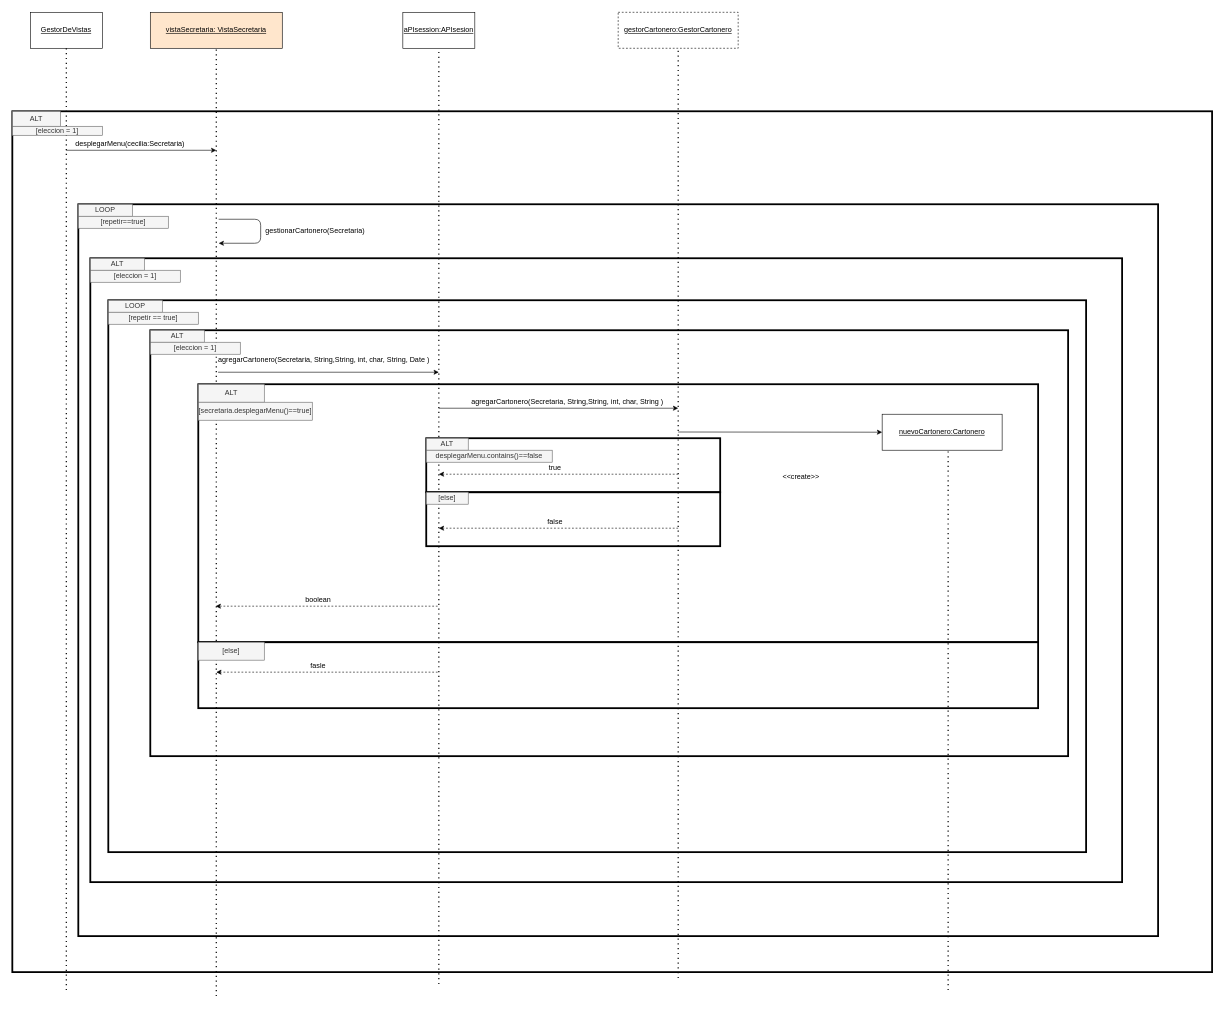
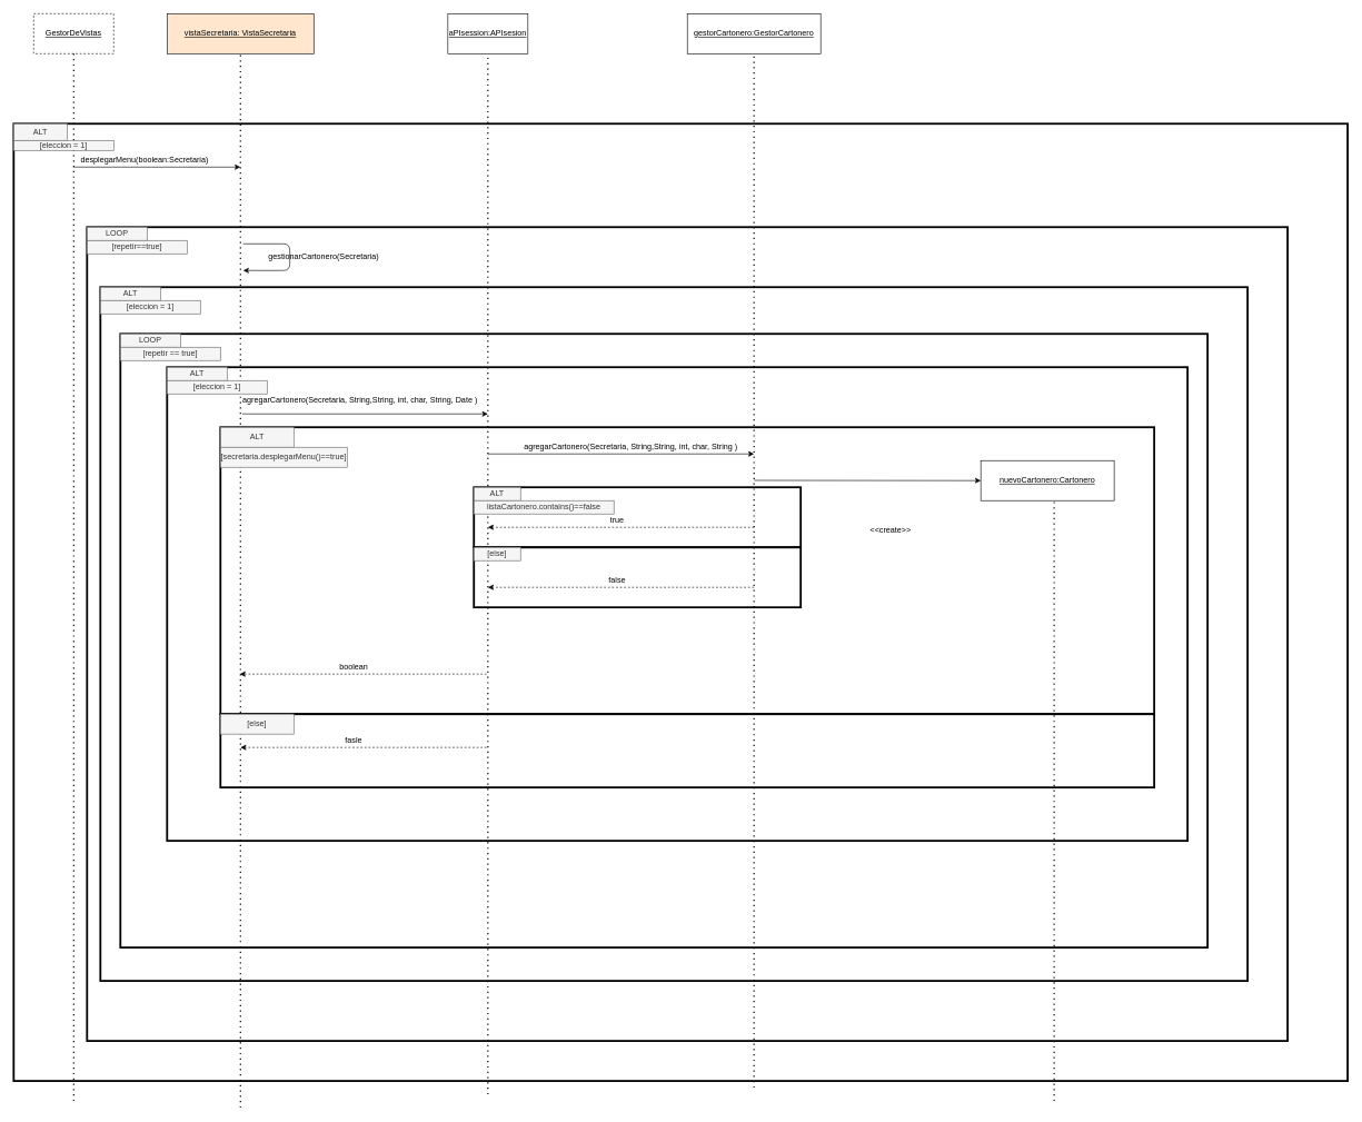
  <mxCell id="0" />
  <mxCell id="1" parent="0" />
  <mxCell id="2" value="" style="rounded=0;whiteSpace=wrap;html=1;strokeWidth=3;fillColor=none;" parent="1" vertex="1"><mxGeometry x="330" y="640" width="1400" height="430" as="geometry" /></mxCell>
  <mxCell id="3" value="" style="rounded=0;whiteSpace=wrap;html=1;strokeWidth=3;fillColor=none;" parent="1" vertex="1"><mxGeometry x="20" y="185" width="2000" height="1435" as="geometry" /></mxCell>
  <mxCell id="4" value="" style="rounded=0;whiteSpace=wrap;html=1;strokeWidth=3;fillColor=none;" parent="1" vertex="1"><mxGeometry x="250" y="550" width="1530" height="710" as="geometry" /></mxCell>
  <mxCell id="5" value="" style="rounded=0;whiteSpace=wrap;html=1;strokeWidth=3;fillColor=none;" parent="1" vertex="1"><mxGeometry x="180" y="500" width="1630" height="920" as="geometry" /></mxCell>
  <mxCell id="6" value="" style="rounded=0;whiteSpace=wrap;html=1;strokeWidth=3;fillColor=none;" parent="1" vertex="1"><mxGeometry x="150" y="430" width="1720" height="1040" as="geometry" /></mxCell>
  <mxCell id="7" value="" style="rounded=0;whiteSpace=wrap;html=1;strokeWidth=3;fillColor=none;" parent="1" vertex="1"><mxGeometry x="130" y="340" width="1800" height="1220" as="geometry" /></mxCell>
- <mxCell id="8" value="&lt;u&gt;GestorDeVistas&lt;/u&gt;" style="rounded=0;whiteSpace=wrap;html=1;" parent="1" vertex="1"><mxGeometry x="50" y="20" width="120" height="60" as="geometry" /></mxCell>
+ <mxCell id="8" value="&lt;u&gt;GestorDeVistas&lt;/u&gt;" style="rounded=0;whiteSpace=wrap;html=1;dashed=1;" parent="1" vertex="1"><mxGeometry x="50" y="20" width="120" height="60" as="geometry" /></mxCell>
  <mxCell id="9" value="&lt;u&gt;aPIsession:APIsesion&lt;/u&gt;" style="rounded=0;whiteSpace=wrap;html=1;" parent="1" vertex="1"><mxGeometry x="671" y="20" width="120" height="60" as="geometry" /></mxCell>
  <mxCell id="10" value="&lt;u&gt;vistaSecretaria: VistaSecretaria&lt;/u&gt;" style="rounded=0;whiteSpace=wrap;html=1;fillColor=#ffe6cc;" parent="1" vertex="1"><mxGeometry x="250" y="20" width="220" height="60" as="geometry" /></mxCell>
  <mxCell id="11" value="" style="endArrow=none;dashed=1;html=1;dashPattern=1 3;strokeWidth=2;entryX=0.5;entryY=1;entryDx=0;entryDy=0;" parent="1" target="8" edge="1"><mxGeometry width="50" height="50" relative="1" as="geometry"><mxPoint x="110" y="1650" as="sourcePoint" /><mxPoint x="400" y="335" as="targetPoint" /></mxGeometry></mxCell>
  <mxCell id="12" value="" style="endArrow=none;dashed=1;html=1;dashPattern=1 3;strokeWidth=2;entryX=0.5;entryY=1;entryDx=0;entryDy=0;entryPerimeter=0;" parent="1" target="10" edge="1"><mxGeometry width="50" height="50" relative="1" as="geometry"><mxPoint x="360" y="1660" as="sourcePoint" /><mxPoint x="330" y="405" as="targetPoint" /></mxGeometry></mxCell>
  <mxCell id="13" value="" style="endArrow=none;dashed=1;html=1;dashPattern=1 3;strokeWidth=2;entryX=0.5;entryY=1;entryDx=0;entryDy=0;" parent="1" target="9" edge="1"><mxGeometry width="50" height="50" relative="1" as="geometry"><mxPoint x="731" y="1640" as="sourcePoint" /><mxPoint x="559.5" y="395" as="targetPoint" /></mxGeometry></mxCell>
  <mxCell id="14" value="" style="endArrow=classic;html=1;" parent="1" edge="1"><mxGeometry width="50" height="50" relative="1" as="geometry"><mxPoint x="110" y="250" as="sourcePoint" /><mxPoint x="360" y="250" as="targetPoint" /></mxGeometry></mxCell>
- <mxCell id="15" value="&lt;u&gt;gestorCartonero:GestorCartonero&lt;/u&gt;" style="rounded=0;whiteSpace=wrap;html=1;dashed=1;" parent="1" vertex="1"><mxGeometry x="1030" y="20" width="200" height="60" as="geometry" /></mxCell>
+ <mxCell id="15" value="&lt;u&gt;gestorCartonero:GestorCartonero&lt;/u&gt;" style="rounded=0;whiteSpace=wrap;html=1;" parent="1" vertex="1"><mxGeometry x="1030" y="20" width="200" height="60" as="geometry" /></mxCell>
  <mxCell id="16" value="" style="endArrow=none;dashed=1;html=1;dashPattern=1 3;strokeWidth=2;entryX=0.5;entryY=1;entryDx=0;entryDy=0;" parent="1" edge="1" target="15"><mxGeometry width="50" height="50" relative="1" as="geometry"><mxPoint x="1130" y="1630" as="sourcePoint" /><mxPoint x="1129.29" y="295" as="targetPoint" /></mxGeometry></mxCell>
  <mxCell id="17" value="&amp;lt;&amp;lt;create&amp;gt;&amp;gt;" style="text;html=1;strokeColor=none;fillColor=none;align=center;verticalAlign=middle;whiteSpace=wrap;rounded=0;" parent="1" vertex="1"><mxGeometry x="1280" y="775" width="110" height="40" as="geometry" /></mxCell>
- <mxCell id="18" value="desplegarMenu(cecilia:Secretaria)" style="text;html=1;strokeColor=none;fillColor=none;align=center;verticalAlign=middle;whiteSpace=wrap;rounded=0;" parent="1" vertex="1"><mxGeometry x="110" y="230" width="213" height="20" as="geometry" /></mxCell>
+ <mxCell id="18" value="desplegarMenu(boolean:Secretaria)" style="text;html=1;strokeColor=none;fillColor=none;align=center;verticalAlign=middle;whiteSpace=wrap;rounded=0;" parent="1" vertex="1"><mxGeometry x="110" y="230" width="213" height="20" as="geometry" /></mxCell>
  <mxCell id="19" value="" style="endArrow=classic;html=1;" parent="1" edge="1"><mxGeometry width="50" height="50" relative="1" as="geometry"><mxPoint x="364" y="365" as="sourcePoint" /><mxPoint x="364" y="405" as="targetPoint" /><Array as="points"><mxPoint x="434" y="365" /><mxPoint x="434" y="405" /></Array></mxGeometry></mxCell>
- <mxCell id="20" value="gestionarCartonero(Secretaria)" style="text;html=1;strokeColor=none;fillColor=none;align=center;verticalAlign=middle;whiteSpace=wrap;rounded=0;" parent="1" vertex="1"><mxGeometry x="430" y="375" width="190" height="20" as="geometry" /></mxCell>
+ <mxCell id="20" value="gestionarCartonero(Secretaria)" style="text;html=1;strokeColor=none;fillColor=none;align=center;verticalAlign=middle;whiteSpace=wrap;rounded=0;" parent="1" vertex="1"><mxGeometry x="390" y="375" width="190" height="20" as="geometry" /></mxCell>
  <mxCell id="21" value="" style="endArrow=classic;html=1;" parent="1" edge="1"><mxGeometry width="50" height="50" relative="1" as="geometry"><mxPoint x="363" y="620" as="sourcePoint" /><mxPoint x="731" y="620" as="targetPoint" /></mxGeometry></mxCell>
  <mxCell id="22" value="agregarCartonero(Secretaria, String,String, int, char, String, Date )" style="text;html=1;strokeColor=none;fillColor=none;align=center;verticalAlign=middle;whiteSpace=wrap;rounded=0;" parent="1" vertex="1"><mxGeometry x="359" y="590" width="361" height="20" as="geometry" /></mxCell>
  <mxCell id="23" value="" style="endArrow=classic;html=1;" parent="1" edge="1"><mxGeometry width="50" height="50" relative="1" as="geometry"><mxPoint x="731" y="680" as="sourcePoint" /><mxPoint x="1130" y="680" as="targetPoint" /></mxGeometry></mxCell>
  <mxCell id="24" value="agregarCartonero(Secretaria, String,String, int, char, String )" style="text;html=1;strokeColor=none;fillColor=none;align=center;verticalAlign=middle;whiteSpace=wrap;rounded=0;" parent="1" vertex="1"><mxGeometry x="770" y="660" width="351" height="20" as="geometry" /></mxCell>
  <mxCell id="25" value="&lt;u&gt;nuevoCartonero:Cartonero&lt;/u&gt;" style="rounded=0;whiteSpace=wrap;html=1;" parent="1" vertex="1"><mxGeometry x="1470" y="690" width="200" height="60" as="geometry" /></mxCell>
  <mxCell id="26" value="" style="endArrow=classic;html=1;dashed=1;" parent="1" edge="1"><mxGeometry width="50" height="50" relative="1" as="geometry"><mxPoint x="1130" as="sourcePoint" y="880" /><mxPoint x="731" as="targetPoint" y="880" /></mxGeometry></mxCell>
  <mxCell id="27" value="" style="endArrow=classic;html=1;" parent="1" edge="1"><mxGeometry width="50" height="50" relative="1" as="geometry"><mxPoint x="1130" y="719.66" as="sourcePoint" /><mxPoint x="1470" y="720" as="targetPoint" /></mxGeometry></mxCell>
  <mxCell id="28" value="" style="rounded=0;whiteSpace=wrap;html=1;fillColor=none;strokeWidth=3;" parent="1" vertex="1"><mxGeometry x="710" y="730" width="490" height="90" as="geometry" /></mxCell>
  <mxCell id="29" value="" style="endArrow=classic;html=1;dashed=1;" parent="1" edge="1"><mxGeometry width="50" height="50" relative="1" as="geometry"><mxPoint x="1130" y="790" as="sourcePoint" /><mxPoint x="731" y="790" as="targetPoint" /></mxGeometry></mxCell>
  <mxCell id="30" value="true&lt;span style=&quot;color: rgba(0 , 0 , 0 , 0) ; font-family: monospace ; font-size: 0px&quot;&gt;%3CmxGraphModel%3E%3Croot%3E%3CmxCell%20id%3D%220%22%2F%3E%3CmxCell%20id%3D%221%22%20parent%3D%220%22%2F%3E%3CmxCell%20id%3D%222%22%20value%3D%22%26amp%3Blt%3B%26amp%3Blt%3Bcreate%26amp%3Bgt%3B%26amp%3Bgt%3B%22%20style%3D%22text%3Bhtml%3D1%3BstrokeColor%3Dnone%3BfillColor%3Dnone%3Balign%3Dcenter%3BverticalAlign%3Dmiddle%3BwhiteSpace%3Dwrap%3Brounded%3D0%3B%22%20vertex%3D%221%22%20parent%3D%221%22%3E%3CmxGeometry%20x%3D%221790%22%20width%3D%22110%22%20height%3D%2240%22%20as%3D%22geometry%22%2F%3E%3C%2FmxCell%3E%3C%2Froot%3E%3C%2FmxGraphModel%3E&lt;/span&gt;" style="text;html=1;strokeColor=none;fillColor=none;align=center;verticalAlign=middle;whiteSpace=wrap;rounded=0;" parent="1" vertex="1"><mxGeometry x="870" y="760" width="110" height="40" as="geometry" /></mxCell>
  <mxCell id="31" value="false" style="text;html=1;strokeColor=none;fillColor=none;align=center;verticalAlign=middle;whiteSpace=wrap;rounded=0;" parent="1" vertex="1"><mxGeometry x="870" y="850" width="110" height="40" as="geometry" /></mxCell>
  <mxCell id="32" value="ALT" style="text;html=1;strokeColor=#666666;fillColor=#f5f5f5;align=center;verticalAlign=middle;whiteSpace=wrap;rounded=0;fontColor=#333333;" parent="1" vertex="1"><mxGeometry x="710" y="730" width="70" height="20" as="geometry" /></mxCell>
- <mxCell id="33" value="desplegarMenu.contains()==false" style="text;html=1;strokeColor=#666666;fillColor=#f5f5f5;align=center;verticalAlign=middle;whiteSpace=wrap;rounded=0;fontColor=#333333;" parent="1" vertex="1"><mxGeometry x="710" y="750" width="210" height="20" as="geometry" /></mxCell>
+ <mxCell id="33" value="listaCartonero.contains()==false" style="text;html=1;strokeColor=#666666;fillColor=#f5f5f5;align=center;verticalAlign=middle;whiteSpace=wrap;rounded=0;fontColor=#333333;" parent="1" vertex="1"><mxGeometry x="710" y="750" width="210" height="20" as="geometry" /></mxCell>
  <mxCell id="34" value="" style="rounded=0;whiteSpace=wrap;html=1;fillColor=none;strokeWidth=3;" parent="1" vertex="1"><mxGeometry x="710" y="820" width="490" height="90" as="geometry" /></mxCell>
  <mxCell id="35" value="[else]" style="text;html=1;strokeColor=#666666;fillColor=#f5f5f5;align=center;verticalAlign=middle;whiteSpace=wrap;rounded=0;fontColor=#333333;" parent="1" vertex="1"><mxGeometry x="710" y="820" width="70" height="20" as="geometry" /></mxCell>
  <mxCell id="36" value="" style="endArrow=classic;html=1;dashed=1;" parent="1" edge="1"><mxGeometry width="50" height="50" relative="1" as="geometry"><mxPoint x="729" y="1010" as="sourcePoint" /><mxPoint x="359" y="1010" as="targetPoint" /></mxGeometry></mxCell>
  <mxCell id="37" value="" style="endArrow=classic;html=1;dashed=1;" parent="1" edge="1"><mxGeometry width="50" height="50" relative="1" as="geometry"><mxPoint x="729" y="1120" as="sourcePoint" /><mxPoint x="360" y="1120" as="targetPoint" /></mxGeometry></mxCell>
  <mxCell id="38" value="boolean" style="text;html=1;strokeColor=none;fillColor=none;align=center;verticalAlign=middle;whiteSpace=wrap;rounded=0;" parent="1" vertex="1"><mxGeometry x="510" y="990" width="40" height="20" as="geometry" /></mxCell>
  <mxCell id="39" value="fasle" style="text;html=1;strokeColor=none;fillColor=none;align=center;verticalAlign=middle;whiteSpace=wrap;rounded=0;" parent="1" vertex="1"><mxGeometry x="510" y="1100" width="40" height="20" as="geometry" /></mxCell>
  <mxCell id="40" value="ALT" style="text;html=1;strokeColor=#666666;fillColor=#f5f5f5;align=center;verticalAlign=middle;whiteSpace=wrap;rounded=0;fontColor=#333333;" parent="1" vertex="1"><mxGeometry x="330" y="640" width="110" height="30" as="geometry" /></mxCell>
  <mxCell id="41" value="[secretaria.desplegarMenu()==true]" style="text;html=1;strokeColor=#666666;fillColor=#f5f5f5;align=center;verticalAlign=middle;whiteSpace=wrap;rounded=0;fontColor=#333333;" parent="1" vertex="1"><mxGeometry x="330" y="670" width="190" height="30" as="geometry" /></mxCell>
  <mxCell id="42" value="" style="rounded=0;whiteSpace=wrap;html=1;strokeWidth=3;fillColor=none;" parent="1" vertex="1"><mxGeometry x="330" y="1070" width="1400" height="110" as="geometry" /></mxCell>
  <mxCell id="43" value="[else]" style="text;html=1;strokeColor=#666666;fillColor=#f5f5f5;align=center;verticalAlign=middle;whiteSpace=wrap;rounded=0;fontColor=#333333;" parent="1" vertex="1"><mxGeometry x="330" y="1070" width="110" height="30" as="geometry" /></mxCell>
  <mxCell id="44" value="ALT" style="text;html=1;strokeColor=#666666;fillColor=#f5f5f5;align=center;verticalAlign=middle;whiteSpace=wrap;rounded=0;fontColor=#333333;" parent="1" vertex="1"><mxGeometry x="250" y="550" width="90" height="20" as="geometry" /></mxCell>
  <mxCell id="45" value="[eleccion = 1]" style="text;html=1;strokeColor=#666666;fillColor=#f5f5f5;align=center;verticalAlign=middle;whiteSpace=wrap;rounded=0;fontColor=#333333;" parent="1" vertex="1"><mxGeometry x="250" y="570" width="150" height="20" as="geometry" /></mxCell>
  <mxCell id="46" value="ALT" style="text;html=1;strokeColor=#666666;fillColor=#f5f5f5;align=center;verticalAlign=middle;whiteSpace=wrap;rounded=0;fontColor=#333333;" parent="1" vertex="1"><mxGeometry x="150" y="430" width="90" height="20" as="geometry" /></mxCell>
  <mxCell id="47" value="[eleccion = 1]" style="text;html=1;strokeColor=#666666;fillColor=#f5f5f5;align=center;verticalAlign=middle;whiteSpace=wrap;rounded=0;fontColor=#333333;" parent="1" vertex="1"><mxGeometry x="150" y="450" width="150" height="20" as="geometry" /></mxCell>
  <mxCell id="48" value="LOOP" style="text;html=1;strokeColor=#666666;fillColor=#f5f5f5;align=center;verticalAlign=middle;whiteSpace=wrap;rounded=0;fontColor=#333333;" parent="1" vertex="1"><mxGeometry x="130" y="340" width="90" height="20" as="geometry" /></mxCell>
  <mxCell id="49" value="[repetir==true]" style="text;html=1;strokeColor=#666666;fillColor=#f5f5f5;align=center;verticalAlign=middle;whiteSpace=wrap;rounded=0;fontColor=#333333;" parent="1" vertex="1"><mxGeometry x="130" y="360" width="150" height="20" as="geometry" /></mxCell>
  <mxCell id="50" value="LOOP" style="text;html=1;strokeColor=#666666;fillColor=#f5f5f5;align=center;verticalAlign=middle;whiteSpace=wrap;rounded=0;fontColor=#333333;" parent="1" vertex="1"><mxGeometry x="180" y="500" width="90" height="20" as="geometry" /></mxCell>
  <mxCell id="51" value="[repetir == true]" style="text;html=1;strokeColor=#666666;fillColor=#f5f5f5;align=center;verticalAlign=middle;whiteSpace=wrap;rounded=0;fontColor=#333333;" parent="1" vertex="1"><mxGeometry x="180" y="520" width="150" height="20" as="geometry" /></mxCell>
  <mxCell id="52" value="ALT" style="text;html=1;strokeColor=#666666;fillColor=#f5f5f5;align=center;verticalAlign=middle;whiteSpace=wrap;rounded=0;fontColor=#333333;" parent="1" vertex="1"><mxGeometry x="20" y="185" width="80" height="25" as="geometry" /></mxCell>
  <mxCell id="53" value="[eleccion = 1]" style="text;html=1;strokeColor=#666666;fillColor=#f5f5f5;align=center;verticalAlign=middle;whiteSpace=wrap;rounded=0;fontColor=#333333;" parent="1" vertex="1"><mxGeometry x="20" y="210" width="150" height="15" as="geometry" /></mxCell>
  <mxCell id="54" value="" style="endArrow=none;dashed=1;html=1;dashPattern=1 3;strokeWidth=2;entryX=0.5;entryY=1;entryDx=0;entryDy=0;" edge="1" parent="1"><mxGeometry width="50" height="50" relative="1" as="geometry"><mxPoint x="1580" y="1650" as="sourcePoint" /><mxPoint x="1580" y="750" as="targetPoint" /></mxGeometry></mxCell>
